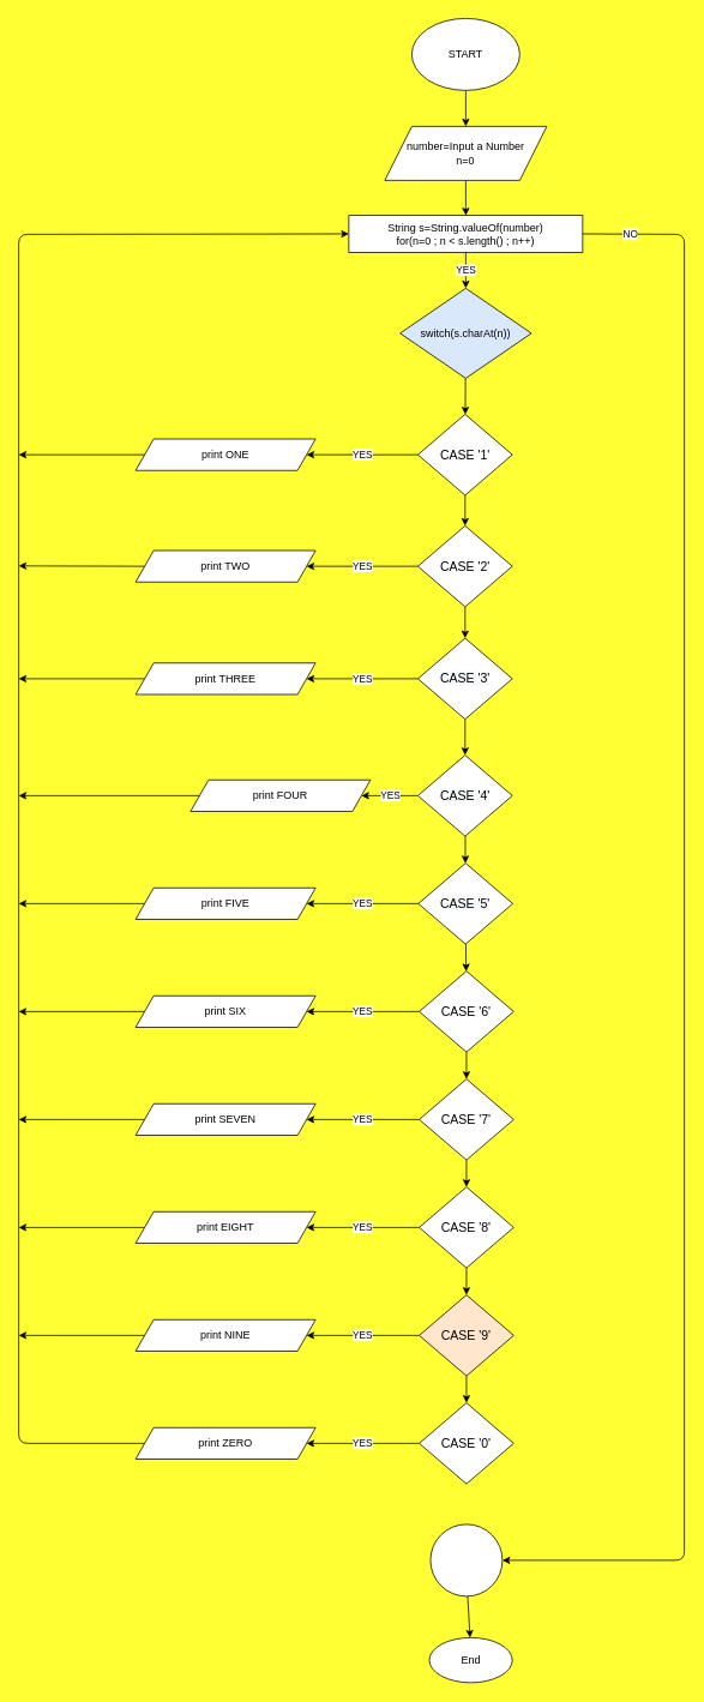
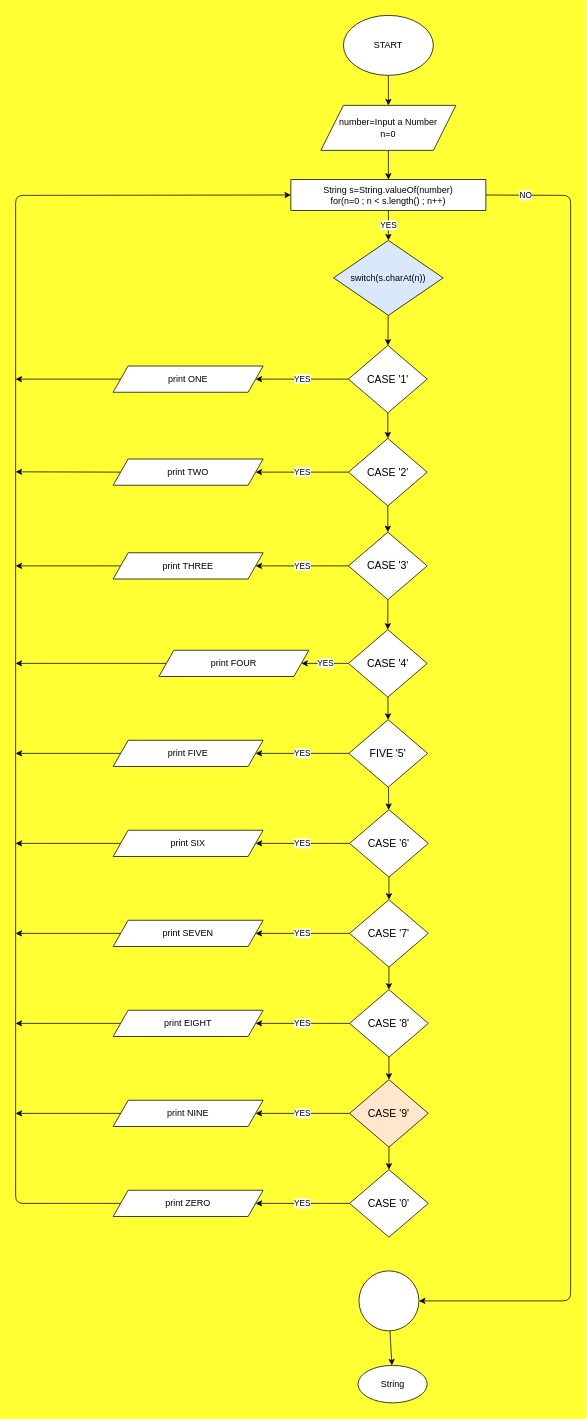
  <mxCell id="0" />
  <mxCell id="1" parent="0" />
  <mxCell id="2" value="" style="edgeStyle=none;html=1;fontColor=#000000;" edge="1" parent="1" source="3" target="5"><mxGeometry relative="1" as="geometry" /></mxCell>
  <mxCell id="3" value="START" style="ellipse;whiteSpace=wrap;html=1;" vertex="1" parent="1"><mxGeometry x="457" y="20" width="120" height="80" as="geometry" /></mxCell>
  <mxCell id="4" value="" style="edgeStyle=none;html=1;fontColor=#000000;" edge="1" parent="1" source="5" target="8"><mxGeometry relative="1" as="geometry" /></mxCell>
  <mxCell id="5" value="number=Input a Number&lt;br&gt;n=0" style="shape=parallelogram;perimeter=parallelogramPerimeter;whiteSpace=wrap;html=1;fixedSize=1;size=30;" vertex="1" parent="1"><mxGeometry x="427" y="140" width="180" height="60" as="geometry" /></mxCell>
  <mxCell id="6" value="YES" style="edgeStyle=none;html=1;fontColor=#000000;" edge="1" parent="1" source="8" target="10"><mxGeometry relative="1" as="geometry" /></mxCell>
  <mxCell id="7" value="NO" style="edgeStyle=none;html=1;exitX=1;exitY=0.5;exitDx=0;exitDy=0;entryX=1;entryY=0.5;entryDx=0;entryDy=0;fontColor=#000000;" edge="1" parent="1" source="8" target="61"><mxGeometry x="-0.941" relative="1" as="geometry"><Array as="points"><mxPoint x="760" y="260" /><mxPoint x="760" y="1734" /></Array><mxPoint as="offset" /></mxGeometry></mxCell>
  <mxCell id="8" value="String s=String.valueOf(number)&lt;br&gt;for(n=0 ; n &amp;lt; s.length() ; n++)" style="rounded=0;whiteSpace=wrap;html=1;" vertex="1" parent="1"><mxGeometry x="387" y="239" width="260" height="41" as="geometry" /></mxCell>
  <mxCell id="9" value="" style="edgeStyle=none;html=1;fontColor=#000000;" edge="1" parent="1" source="10" target="13"><mxGeometry relative="1" as="geometry" /></mxCell>
  <mxCell id="10" value="switch(s.charAt(n))" style="rhombus;whiteSpace=wrap;html=1;fontColor=#000000;fillColor=#dae8fc;" vertex="1" parent="1"><mxGeometry x="444" y="320" width="146" height="100" as="geometry" /></mxCell>
  <mxCell id="11" value="" style="edgeStyle=none;html=1;fontColor=#000000;" edge="1" parent="1" source="13" target="19"><mxGeometry relative="1" as="geometry" /></mxCell>
  <mxCell id="12" value="YES" style="edgeStyle=none;html=1;fontColor=#000000;" edge="1" parent="1" source="13" target="41"><mxGeometry relative="1" as="geometry" /></mxCell>
  <mxCell id="13" value="CASE '1'" style="rhombus;whiteSpace=wrap;html=1;fontSize=14;" vertex="1" parent="1"><mxGeometry x="463.75" y="460" width="105" height="90" as="geometry" /></mxCell>
  <mxCell id="14" value="" style="edgeStyle=none;html=1;fontColor=#000000;" edge="1" parent="1" source="16" target="22"><mxGeometry relative="1" as="geometry" /></mxCell>
  <mxCell id="15" value="YES" style="edgeStyle=none;html=1;fontColor=#000000;" edge="1" parent="1" source="16" target="45"><mxGeometry relative="1" as="geometry" /></mxCell>
  <mxCell id="16" value="&lt;span style=&quot;color: rgb(0 , 0 , 0) ; font-family: &amp;#34;helvetica&amp;#34; ; font-size: 14px ; font-style: normal ; font-weight: 400 ; letter-spacing: normal ; text-align: center ; text-indent: 0px ; text-transform: none ; word-spacing: 0px ; background-color: rgb(248 , 249 , 250) ; display: inline ; float: none&quot;&gt;CASE '3'&lt;/span&gt;" style="rhombus;whiteSpace=wrap;html=1;fontSize=14;" vertex="1" parent="1"><mxGeometry x="463.75" y="709" width="105" height="90" as="geometry" /></mxCell>
  <mxCell id="17" value="" style="edgeStyle=none;html=1;fontColor=#000000;" edge="1" parent="1" source="19" target="16"><mxGeometry relative="1" as="geometry" /></mxCell>
  <mxCell id="18" value="YES" style="edgeStyle=none;html=1;fontColor=#000000;" edge="1" parent="1" source="19" target="43"><mxGeometry relative="1" as="geometry" /></mxCell>
  <mxCell id="19" value="CASE '2'" style="rhombus;whiteSpace=wrap;html=1;fontSize=14;" vertex="1" parent="1"><mxGeometry x="463.75" y="584" width="105" height="90" as="geometry" /></mxCell>
  <mxCell id="20" value="" style="edgeStyle=none;html=1;fontColor=#000000;" edge="1" parent="1" source="22" target="25"><mxGeometry relative="1" as="geometry" /></mxCell>
  <mxCell id="21" value="YES" style="edgeStyle=none;html=1;fontColor=#000000;" edge="1" parent="1" source="22" target="47"><mxGeometry relative="1" as="geometry" /></mxCell>
  <mxCell id="22" value="&lt;span style=&quot;color: rgb(0 , 0 , 0) ; font-family: &amp;#34;helvetica&amp;#34; ; font-size: 14px ; font-style: normal ; font-weight: 400 ; letter-spacing: normal ; text-align: center ; text-indent: 0px ; text-transform: none ; word-spacing: 0px ; background-color: rgb(248 , 249 , 250) ; display: inline ; float: none&quot;&gt;CASE '4'&lt;/span&gt;" style="rhombus;whiteSpace=wrap;html=1;fontSize=14;" vertex="1" parent="1"><mxGeometry x="463.75" y="839" width="105" height="90" as="geometry" /></mxCell>
  <mxCell id="23" value="" style="edgeStyle=none;html=1;fontColor=#000000;" edge="1" parent="1" source="25" target="28"><mxGeometry relative="1" as="geometry" /></mxCell>
  <mxCell id="24" value="YES" style="edgeStyle=none;html=1;fontColor=#000000;" edge="1" parent="1" source="25" target="49"><mxGeometry relative="1" as="geometry" /></mxCell>
- <mxCell id="25" value="&lt;span style=&quot;color: rgb(0 , 0 , 0) ; font-family: &amp;#34;helvetica&amp;#34; ; font-size: 14px ; font-style: normal ; font-weight: 400 ; letter-spacing: normal ; text-align: center ; text-indent: 0px ; text-transform: none ; word-spacing: 0px ; background-color: rgb(248 , 249 , 250) ; display: inline ; float: none&quot;&gt;CASE '5'&lt;/span&gt;" style="rhombus;whiteSpace=wrap;html=1;fontSize=14;" vertex="1" parent="1"><mxGeometry x="464.25" y="959" width="105" height="90" as="geometry" /></mxCell>
+ <mxCell id="25" value="&lt;span style=&quot;color: rgb(0 , 0 , 0) ; font-family: &amp;#34;helvetica&amp;#34; ; font-size: 14px ; font-style: normal ; font-weight: 400 ; letter-spacing: normal ; text-align: center ; text-indent: 0px ; text-transform: none ; word-spacing: 0px ; background-color: rgb(248 , 249 , 250) ; display: inline ; float: none&quot;&gt;FIVE '5'&lt;/span&gt;" style="rhombus;whiteSpace=wrap;html=1;fontSize=14;" vertex="1" parent="1"><mxGeometry x="464.25" y="959" width="105" height="90" as="geometry" /></mxCell>
  <mxCell id="26" value="" style="edgeStyle=none;html=1;fontColor=#000000;" edge="1" parent="1" source="28" target="31"><mxGeometry relative="1" as="geometry" /></mxCell>
  <mxCell id="27" value="YES" style="edgeStyle=none;html=1;fontColor=#000000;" edge="1" parent="1" source="28" target="51"><mxGeometry relative="1" as="geometry" /></mxCell>
  <mxCell id="28" value="&lt;font face=&quot;helvetica&quot;&gt;CASE '6'&lt;/font&gt;" style="rhombus;whiteSpace=wrap;html=1;fontSize=14;" vertex="1" parent="1"><mxGeometry x="465.25" y="1079" width="105" height="90" as="geometry" /></mxCell>
  <mxCell id="29" value="" style="edgeStyle=none;html=1;fontColor=#000000;" edge="1" parent="1" source="31" target="34"><mxGeometry relative="1" as="geometry" /></mxCell>
  <mxCell id="30" value="YES" style="edgeStyle=none;html=1;fontColor=#000000;" edge="1" parent="1" source="31" target="53"><mxGeometry relative="1" as="geometry" /></mxCell>
  <mxCell id="31" value="&lt;font face=&quot;helvetica&quot;&gt;CASE '7'&lt;/font&gt;" style="rhombus;whiteSpace=wrap;html=1;fontSize=14;" vertex="1" parent="1"><mxGeometry x="465.25" y="1199" width="105" height="90" as="geometry" /></mxCell>
  <mxCell id="32" value="" style="edgeStyle=none;html=1;fontColor=#000000;" edge="1" parent="1" source="34" target="37"><mxGeometry relative="1" as="geometry" /></mxCell>
  <mxCell id="33" value="YES" style="edgeStyle=none;html=1;fontColor=#000000;" edge="1" parent="1" source="34" target="55"><mxGeometry relative="1" as="geometry" /></mxCell>
  <mxCell id="34" value="&lt;font face=&quot;helvetica&quot;&gt;CASE '8'&lt;/font&gt;" style="rhombus;whiteSpace=wrap;html=1;fontSize=14;" vertex="1" parent="1"><mxGeometry x="465.25" y="1319" width="105" height="90" as="geometry" /></mxCell>
  <mxCell id="35" value="" style="edgeStyle=none;html=1;fontColor=#000000;" edge="1" parent="1" source="37" target="39"><mxGeometry relative="1" as="geometry" /></mxCell>
  <mxCell id="36" value="YES" style="edgeStyle=none;html=1;fontColor=#000000;" edge="1" parent="1" source="37" target="57"><mxGeometry relative="1" as="geometry" /></mxCell>
  <mxCell id="37" value="&lt;font face=&quot;helvetica&quot;&gt;CASE '9'&lt;/font&gt;" style="rhombus;whiteSpace=wrap;html=1;fontSize=14;fillColor=#ffe6cc;" vertex="1" parent="1"><mxGeometry x="465.25" y="1439" width="105" height="90" as="geometry" /></mxCell>
  <mxCell id="38" value="YES" style="edgeStyle=none;html=1;fontColor=#000000;" edge="1" parent="1" source="39" target="59"><mxGeometry relative="1" as="geometry" /></mxCell>
  <mxCell id="39" value="&lt;font face=&quot;helvetica&quot;&gt;CASE '0'&lt;/font&gt;" style="rhombus;whiteSpace=wrap;html=1;fontSize=14;" vertex="1" parent="1"><mxGeometry x="465.25" y="1559" width="105" height="90" as="geometry" /></mxCell>
  <mxCell id="40" style="edgeStyle=none;html=1;fontColor=#000000;" edge="1" parent="1" source="41"><mxGeometry relative="1" as="geometry"><mxPoint x="20" y="505" as="targetPoint" /></mxGeometry></mxCell>
  <mxCell id="41" value="print ONE" style="shape=parallelogram;perimeter=parallelogramPerimeter;whiteSpace=wrap;html=1;fixedSize=1;labelBackgroundColor=#FFFFFF;fontColor=#000000;" vertex="1" parent="1"><mxGeometry x="150" y="487.5" width="200" height="35" as="geometry" /></mxCell>
  <mxCell id="42" style="edgeStyle=none;html=1;exitX=0;exitY=0.5;exitDx=0;exitDy=0;fontColor=#000000;" edge="1" parent="1" source="43"><mxGeometry relative="1" as="geometry"><mxPoint x="20" y="628.588" as="targetPoint" /></mxGeometry></mxCell>
  <mxCell id="43" value="print TWO" style="shape=parallelogram;perimeter=parallelogramPerimeter;whiteSpace=wrap;html=1;fixedSize=1;labelBackgroundColor=#FFFFFF;fontColor=#000000;" vertex="1" parent="1"><mxGeometry x="150" y="611.5" width="200" height="35" as="geometry" /></mxCell>
  <mxCell id="44" style="edgeStyle=none;html=1;fontColor=#000000;" edge="1" parent="1" source="45"><mxGeometry relative="1" as="geometry"><mxPoint x="20" y="754" as="targetPoint" /></mxGeometry></mxCell>
  <mxCell id="45" value="print THREE" style="shape=parallelogram;perimeter=parallelogramPerimeter;whiteSpace=wrap;html=1;fixedSize=1;labelBackgroundColor=#FFFFFF;fontColor=#000000;" vertex="1" parent="1"><mxGeometry x="150" y="736.5" width="200" height="35" as="geometry" /></mxCell>
  <mxCell id="46" style="edgeStyle=none;html=1;fontColor=#000000;" edge="1" parent="1" source="47"><mxGeometry relative="1" as="geometry"><mxPoint x="20" y="884" as="targetPoint" /></mxGeometry></mxCell>
  <mxCell id="47" value="print FOUR" style="shape=parallelogram;perimeter=parallelogramPerimeter;whiteSpace=wrap;html=1;fixedSize=1;labelBackgroundColor=#FFFFFF;fontColor=#000000;" vertex="1" parent="1"><mxGeometry x="211" y="866.5" width="200" height="35" as="geometry" /></mxCell>
  <mxCell id="48" style="edgeStyle=none;html=1;fontColor=#000000;" edge="1" parent="1" source="49"><mxGeometry relative="1" as="geometry"><mxPoint x="20" y="1004" as="targetPoint" /></mxGeometry></mxCell>
  <mxCell id="49" value="print FIVE" style="shape=parallelogram;perimeter=parallelogramPerimeter;whiteSpace=wrap;html=1;fixedSize=1;labelBackgroundColor=#FFFFFF;fontColor=#000000;" vertex="1" parent="1"><mxGeometry x="150" y="986.5" width="200" height="35" as="geometry" /></mxCell>
  <mxCell id="50" style="edgeStyle=none;html=1;fontColor=#000000;" edge="1" parent="1" source="51"><mxGeometry relative="1" as="geometry"><mxPoint x="20" y="1124" as="targetPoint" /></mxGeometry></mxCell>
  <mxCell id="51" value="print SIX" style="shape=parallelogram;perimeter=parallelogramPerimeter;whiteSpace=wrap;html=1;fixedSize=1;labelBackgroundColor=#FFFFFF;fontColor=#000000;" vertex="1" parent="1"><mxGeometry x="150" y="1106.5" width="200" height="35" as="geometry" /></mxCell>
  <mxCell id="52" style="edgeStyle=none;html=1;fontColor=#000000;" edge="1" parent="1" source="53"><mxGeometry relative="1" as="geometry"><mxPoint x="20" y="1244" as="targetPoint" /></mxGeometry></mxCell>
  <mxCell id="53" value="print SEVEN" style="shape=parallelogram;perimeter=parallelogramPerimeter;whiteSpace=wrap;html=1;fixedSize=1;labelBackgroundColor=#FFFFFF;fontColor=#000000;" vertex="1" parent="1"><mxGeometry x="150" y="1226.5" width="200" height="35" as="geometry" /></mxCell>
  <mxCell id="54" style="edgeStyle=none;html=1;fontColor=#000000;" edge="1" parent="1" source="55"><mxGeometry relative="1" as="geometry"><mxPoint x="20" y="1364" as="targetPoint" /></mxGeometry></mxCell>
  <mxCell id="55" value="print EIGHT" style="shape=parallelogram;perimeter=parallelogramPerimeter;whiteSpace=wrap;html=1;fixedSize=1;labelBackgroundColor=#FFFFFF;fontColor=#000000;" vertex="1" parent="1"><mxGeometry x="150" y="1346.5" width="200" height="35" as="geometry" /></mxCell>
  <mxCell id="56" style="edgeStyle=none;html=1;fontColor=#000000;" edge="1" parent="1" source="57"><mxGeometry relative="1" as="geometry"><mxPoint x="20" y="1484" as="targetPoint" /></mxGeometry></mxCell>
  <mxCell id="57" value="print NINE" style="shape=parallelogram;perimeter=parallelogramPerimeter;whiteSpace=wrap;html=1;fixedSize=1;labelBackgroundColor=#FFFFFF;fontColor=#000000;" vertex="1" parent="1"><mxGeometry x="150" y="1466.5" width="200" height="35" as="geometry" /></mxCell>
  <mxCell id="58" style="edgeStyle=none;html=1;fontColor=#000000;entryX=0;entryY=0.5;entryDx=0;entryDy=0;exitX=0;exitY=0.5;exitDx=0;exitDy=0;" edge="1" parent="1" source="59" target="8"><mxGeometry relative="1" as="geometry"><mxPoint x="20" y="1604" as="targetPoint" /><Array as="points"><mxPoint x="20" y="1604" /><mxPoint x="20" y="260" /></Array></mxGeometry></mxCell>
  <mxCell id="59" value="print ZERO" style="shape=parallelogram;perimeter=parallelogramPerimeter;whiteSpace=wrap;html=1;fixedSize=1;labelBackgroundColor=#FFFFFF;fontColor=#000000;" vertex="1" parent="1"><mxGeometry x="150" y="1586.5" width="200" height="35" as="geometry" /></mxCell>
  <mxCell id="60" value="" style="edgeStyle=none;html=1;fontColor=#000000;" edge="1" parent="1" source="61" target="62"><mxGeometry relative="1" as="geometry" /></mxCell>
  <mxCell id="61" value="" style="ellipse;whiteSpace=wrap;html=1;aspect=fixed;labelBackgroundColor=#FFFFFF;fontColor=#000000;" vertex="1" parent="1"><mxGeometry x="477.75" y="1694" width="80" height="80" as="geometry" /></mxCell>
- <mxCell id="62" value="End&lt;br&gt;" style="ellipse;whiteSpace=wrap;html=1;labelBackgroundColor=#FFFFFF;fontColor=#000000;" vertex="1" parent="1"><mxGeometry x="476.5" y="1820" width="92.25" height="50" as="geometry" /></mxCell>
+ <mxCell id="62" value="String&lt;br&gt;" style="ellipse;whiteSpace=wrap;html=1;labelBackgroundColor=#FFFFFF;fontColor=#000000;" vertex="1" parent="1"><mxGeometry x="476.5" y="1820" width="92.25" height="50" as="geometry" /></mxCell>
